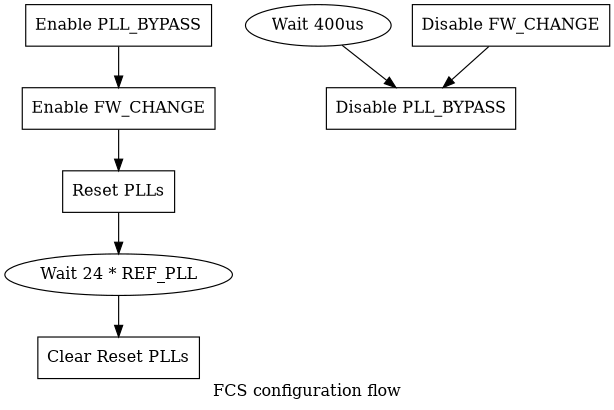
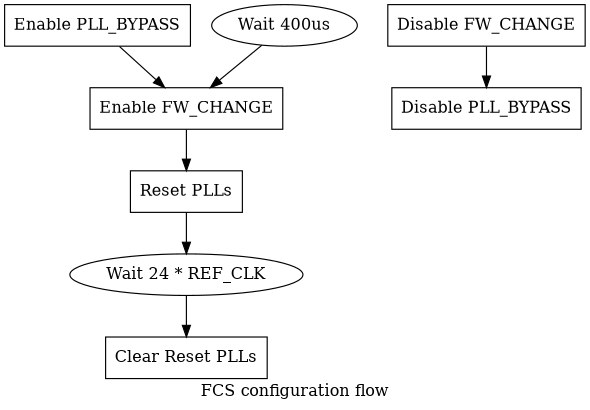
  digraph {
    label="FCS configuration flow"
    node [shape=box]
    n1 [label="Enable PLL_BYPASS"]
    n2 [label="Enable FW_CHANGE"]
    n3 [label="Reset PLLs"]
-   n4 [label="Wait 24 * REF_PLL" shape=ellipse]
+   n4 [label="Wait 24 * REF_CLK" shape=ellipse]
    n5 [label="Clear Reset PLLs"]
    n6 [label="Wait 400us" shape=ellipse]
    n7 [label="Disable PLL_BYPASS"]
    n8 [label="Disable FW_CHANGE"]
    n1 -> n2
    n2 -> n3
    n3 -> n4
    n4 -> n5
-   n6 -> n7
+   n6 -> n2
    n8 -> n7
  }
